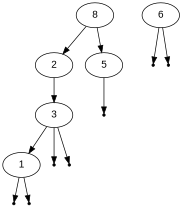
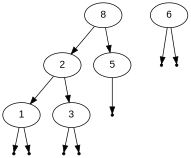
  digraph {
    node [fontname=Arial shape=point]
    n1 [label=8 shape=""]
    2 [shape=""]
    5 [shape=""]
    1 [shape=""]
    3 [shape=""]
    null4
    null0
    null1
    null2
    null3
    6 [shape=""]
    null5
    null6
    n1 -> 2
    n1 -> 5
-   3 -> 1
+   2 -> 1
    2 -> 3
    5 -> null4
    1 -> null0
    1 -> null1
    3 -> null2
    3 -> null3
    6 -> null5
    6 -> null6
  }
